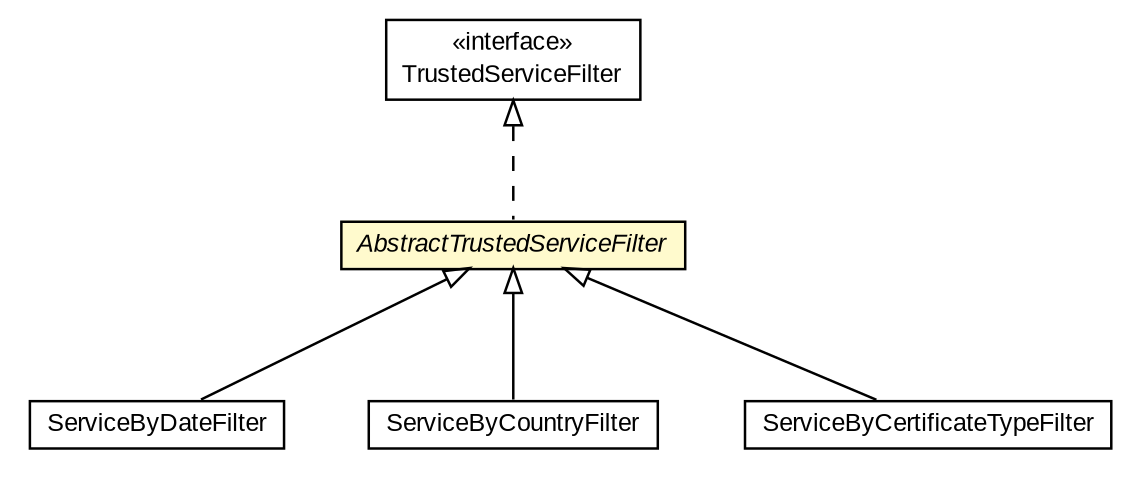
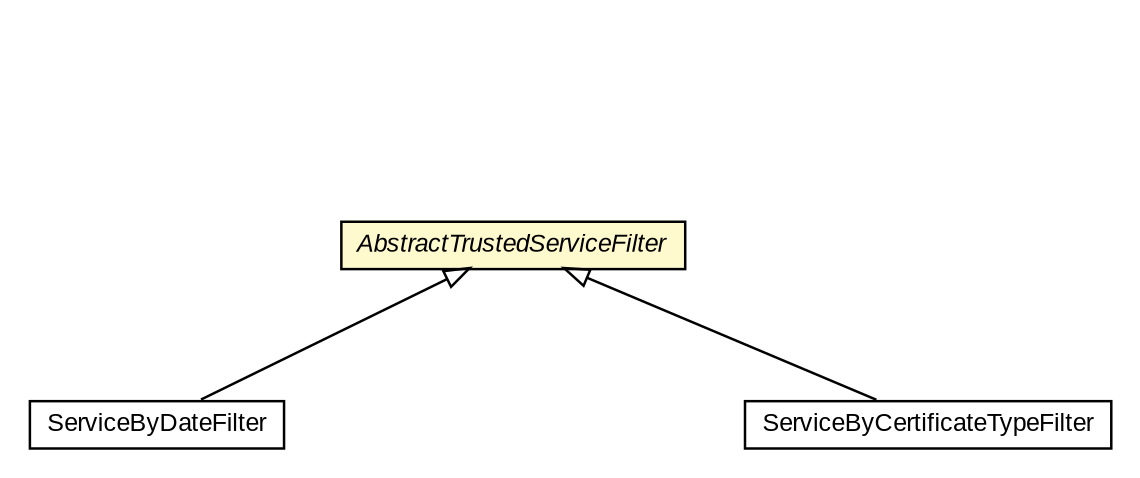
  digraph {
    nodesep=0.25
    ranksep=0.5
    node [fontcolor=black fontname=arial fontsize=10.0 shape=plaintext]
    edge [arrowtail=empty dir=back fontname=arial fontsize=10 headport=p labelfontname=arial labelfontsize=10 tailport=p]
-   n1 [label=<<table title="eu.europa.esig.dss.validation.process.qualification.trust.filter.TrustedServiceFilter" border="0" cellborder="1" cellspacing="0" cellpadding="2" port="p" href="./TrustedServiceFilter.html"> 		<tr><td><table border="0" cellspacing="0" cellpadding="1"> <tr><td align="center" balign="center"> &#171;interface&#187; </td></tr> <tr><td align="center" balign="center"> TrustedServiceFilter </td></tr> 		</table></td></tr> 		</table>>]
    n2 [label=<<table title="eu.europa.esig.dss.validation.process.qualification.trust.filter.AbstractTrustedServiceFilter" border="0" cellborder="1" cellspacing="0" cellpadding="2" port="p" bgcolor="lemonChiffon" href="./AbstractTrustedServiceFilter.html"> 		<tr><td><table border="0" cellspacing="0" cellpadding="1"> <tr><td align="center" balign="center"><font face="arial italic"> AbstractTrustedServiceFilter </font></td></tr> 		</table></td></tr> 		</table>>]
    n3 [label=<<table title="eu.europa.esig.dss.validation.process.qualification.trust.filter.ServiceByDateFilter" border="0" cellborder="1" cellspacing="0" cellpadding="2" port="p" href="./ServiceByDateFilter.html"> 		<tr><td><table border="0" cellspacing="0" cellpadding="1"> <tr><td align="center" balign="center"> ServiceByDateFilter </td></tr> 		</table></td></tr> 		</table>>]
-   n4 [label=<<table title="eu.europa.esig.dss.validation.process.qualification.trust.filter.ServiceByCountryFilter" border="0" cellborder="1" cellspacing="0" cellpadding="2" port="p" href="./ServiceByCountryFilter.html"> 		<tr><td><table border="0" cellspacing="0" cellpadding="1"> <tr><td align="center" balign="center"> ServiceByCountryFilter </td></tr> 		</table></td></tr> 		</table>>]
    n5 [label=<<table title="eu.europa.esig.dss.validation.process.qualification.trust.filter.ServiceByCertificateTypeFilter" border="0" cellborder="1" cellspacing="0" cellpadding="2" port="p" href="./ServiceByCertificateTypeFilter.html"> 		<tr><td><table border="0" cellspacing="0" cellpadding="1"> <tr><td align="center" balign="center"> ServiceByCertificateTypeFilter </td></tr> 		</table></td></tr> 		</table>>]
-   n1 -> n2 [style=dashed]
    n2 -> n3
-   n2 -> n4
    n2 -> n5
  }
